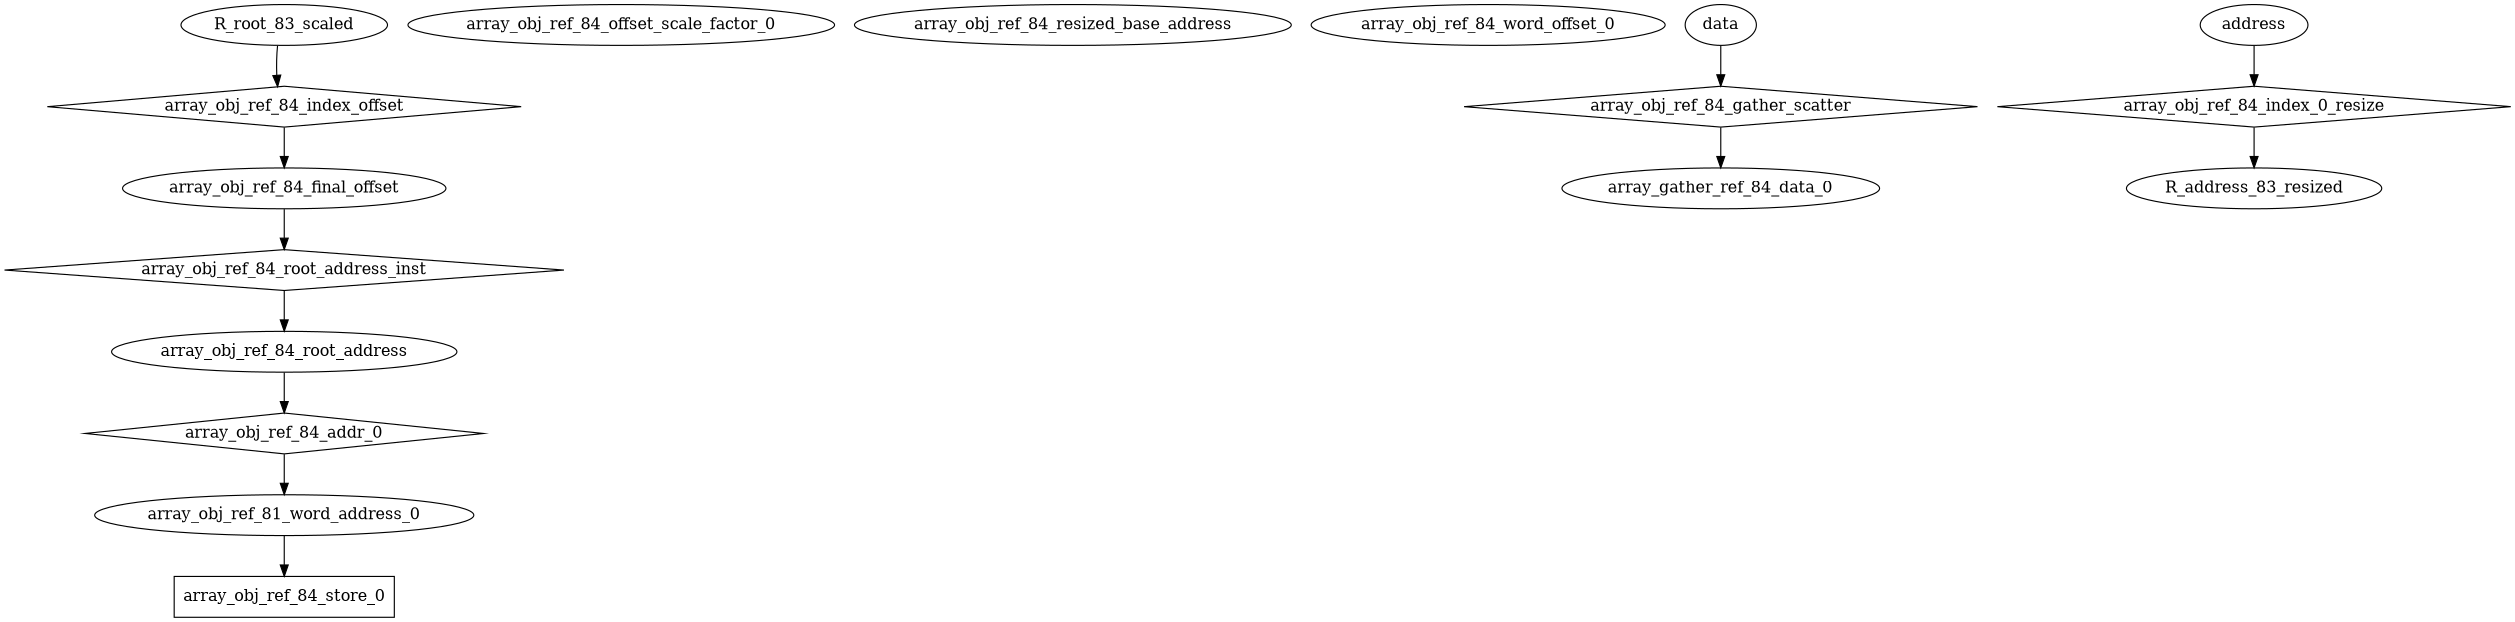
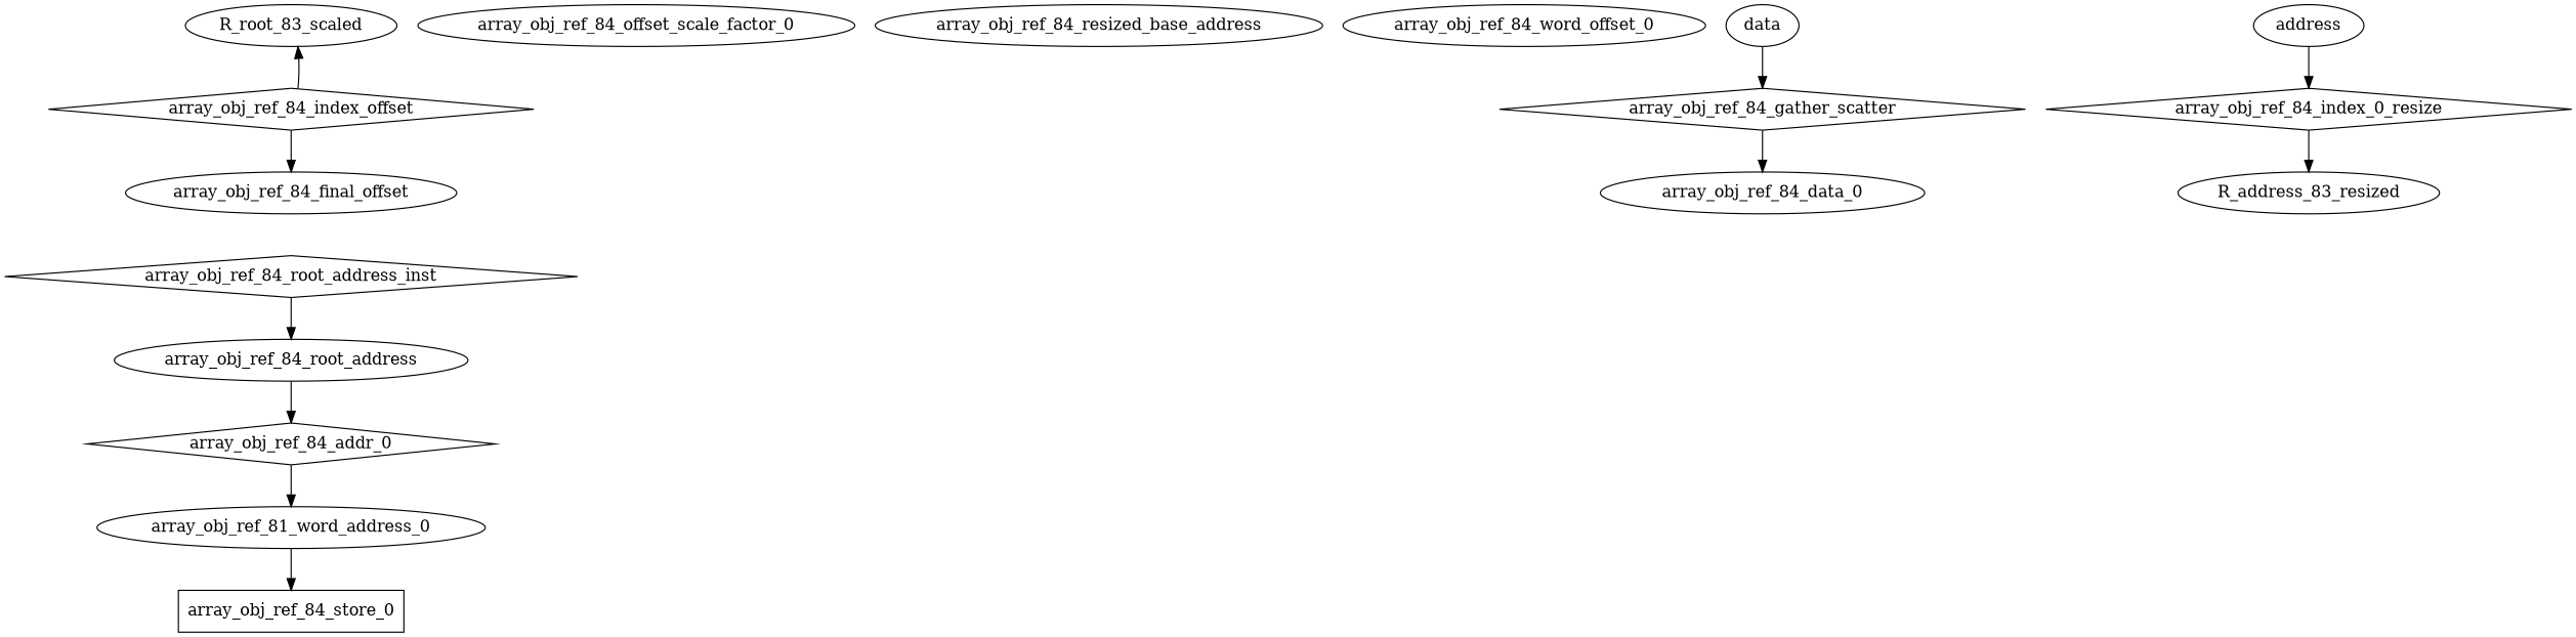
  digraph {
    node [shape=ellipse]
    n1 [label=R_root_83_scaled]
    array_obj_ref_84_index_offset [shape=diamond]
    array_obj_ref_84_final_offset
    array_obj_ref_84_store_0 [shape=rectangle]
    array_obj_ref_84_root_address_inst [shape=diamond]
    array_obj_ref_84_root_address
    array_obj_ref_84_offset_scale_factor_0
    array_obj_ref_84_resized_base_address
    array_obj_ref_84_addr_0 [shape=diamond]
    n10 [label=array_obj_ref_81_word_address_0]
    array_obj_ref_84_word_offset_0
    array_obj_ref_84_gather_scatter [shape=diamond]
-   array_obj_ref_84_data_0 [label=array_gather_ref_84_data_0]
+   array_obj_ref_84_data_0
    data [shape=""]
    array_obj_ref_84_index_0_resize [shape=diamond]
    R_address_83_resized
    address [shape=""]
-   n1 -> array_obj_ref_84_index_offset
+   array_obj_ref_84_index_offset -> n1
    array_obj_ref_84_index_offset -> array_obj_ref_84_final_offset
-   array_obj_ref_84_final_offset -> array_obj_ref_84_root_address_inst
    array_obj_ref_84_root_address_inst -> array_obj_ref_84_root_address
    array_obj_ref_84_root_address -> array_obj_ref_84_addr_0
    array_obj_ref_84_addr_0 -> n10
    n10 -> array_obj_ref_84_store_0
    array_obj_ref_84_gather_scatter -> array_obj_ref_84_data_0
    data -> array_obj_ref_84_gather_scatter
    array_obj_ref_84_index_0_resize -> R_address_83_resized
    address -> array_obj_ref_84_index_0_resize
  }
